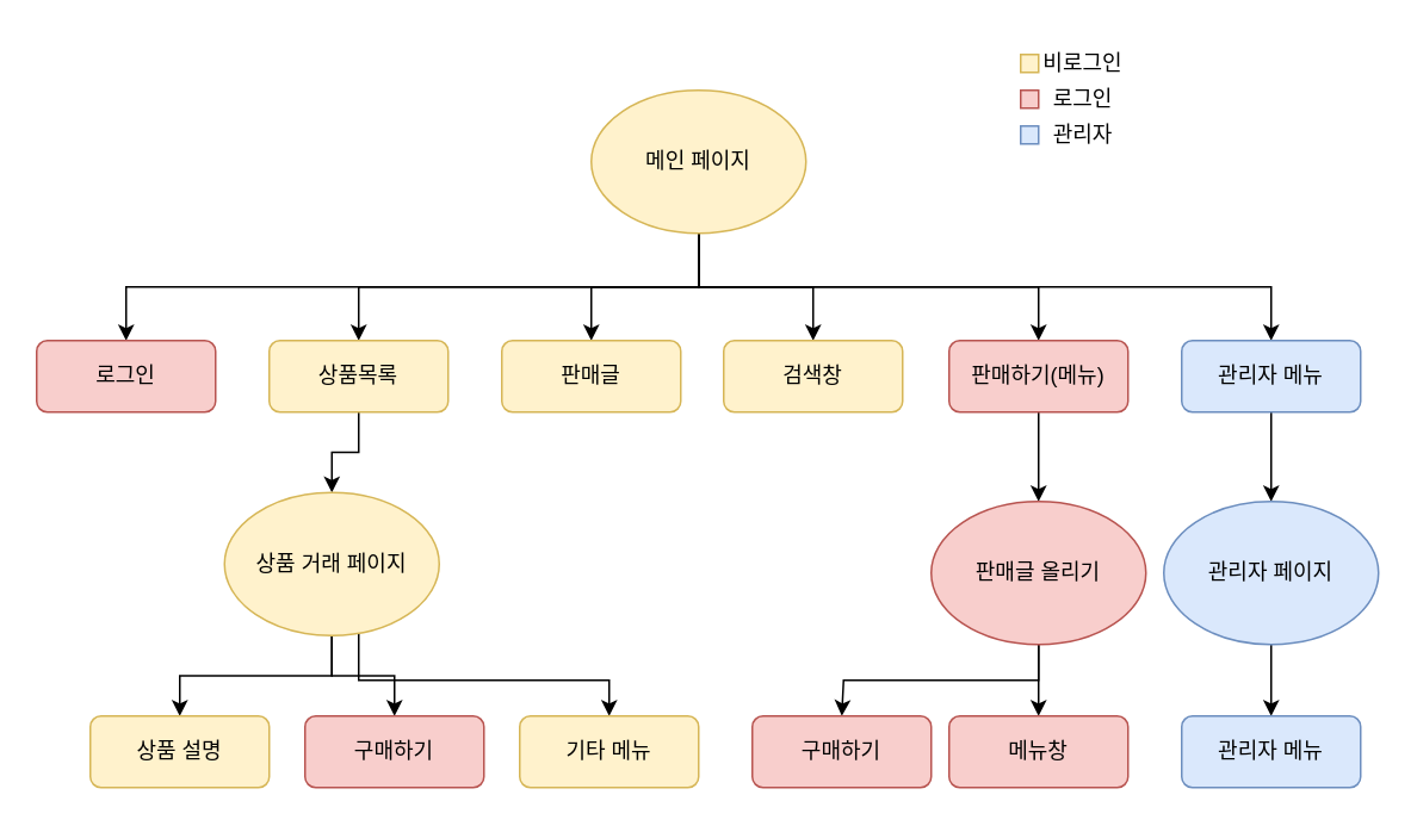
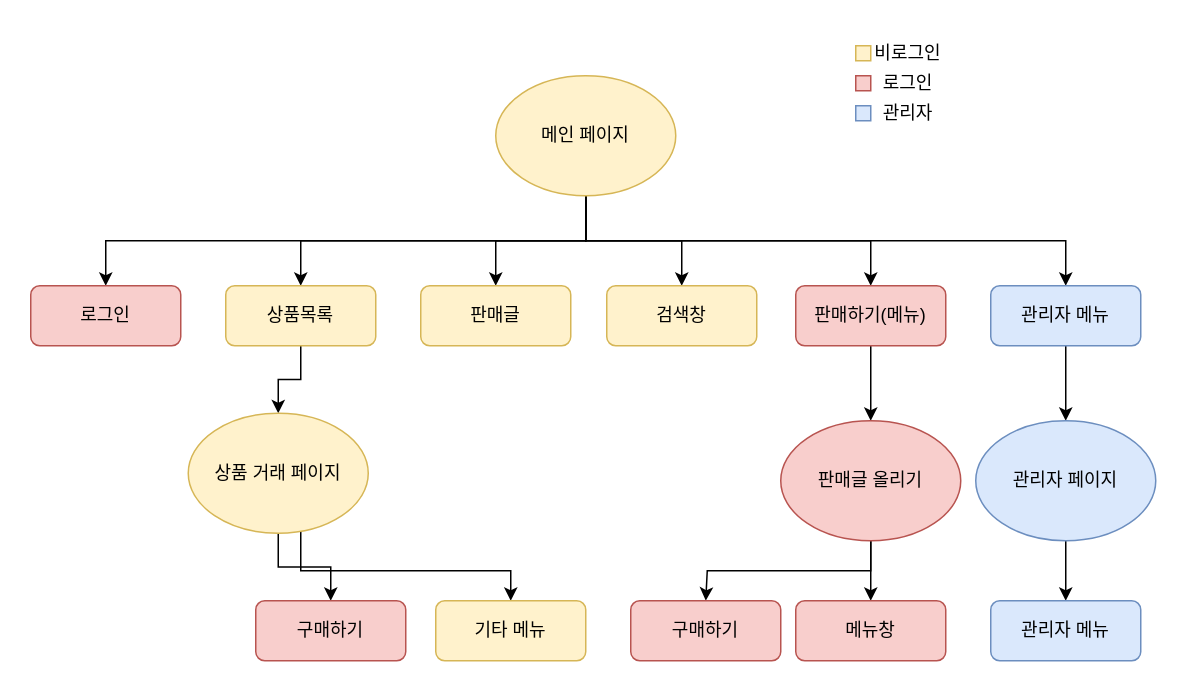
  <mxCell id="0" />
  <mxCell id="1" parent="0" />
  <mxCell id="2" style="edgeStyle=orthogonalEdgeStyle;rounded=0;orthogonalLoop=1;jettySize=auto;html=1;entryX=0.5;entryY=0;entryDx=0;entryDy=0;" edge="1" parent="1" source="8" target="9"><mxGeometry relative="1" as="geometry"><mxPoint x="390" y="190" as="targetPoint" /><Array as="points"><mxPoint x="390" y="160" /><mxPoint x="70" y="160" /></Array></mxGeometry></mxCell>
  <mxCell id="3" style="edgeStyle=orthogonalEdgeStyle;rounded=0;orthogonalLoop=1;jettySize=auto;html=1;entryX=0.5;entryY=0;entryDx=0;entryDy=0;" edge="1" parent="1" source="8" target="11"><mxGeometry relative="1" as="geometry"><Array as="points"><mxPoint x="390" y="160" /><mxPoint x="200" y="160" /></Array></mxGeometry></mxCell>
  <mxCell id="4" style="edgeStyle=orthogonalEdgeStyle;rounded=0;orthogonalLoop=1;jettySize=auto;html=1;" edge="1" parent="1" source="8" target="12"><mxGeometry relative="1" as="geometry" /></mxCell>
  <mxCell id="5" style="edgeStyle=orthogonalEdgeStyle;rounded=0;orthogonalLoop=1;jettySize=auto;html=1;entryX=0.5;entryY=0;entryDx=0;entryDy=0;" edge="1" parent="1" source="8" target="13"><mxGeometry relative="1" as="geometry" /></mxCell>
  <mxCell id="6" style="edgeStyle=orthogonalEdgeStyle;rounded=0;orthogonalLoop=1;jettySize=auto;html=1;" edge="1" parent="1" source="8" target="19"><mxGeometry relative="1" as="geometry"><Array as="points"><mxPoint x="390" y="160" /><mxPoint x="580" y="160" /></Array></mxGeometry></mxCell>
  <mxCell id="7" style="edgeStyle=orthogonalEdgeStyle;rounded=0;orthogonalLoop=1;jettySize=auto;html=1;" edge="1" parent="1" source="8" target="28"><mxGeometry relative="1" as="geometry"><Array as="points"><mxPoint x="390" y="160" /><mxPoint x="710" y="160" /></Array></mxGeometry></mxCell>
  <mxCell id="8" value="메인 페이지" style="ellipse;whiteSpace=wrap;html=1;fillColor=#fff2cc;strokeColor=#d6b656;" vertex="1" parent="1"><mxGeometry x="330" y="50" width="120" height="80" as="geometry" /></mxCell>
  <mxCell id="9" value="로그인" style="rounded=1;whiteSpace=wrap;html=1;fillColor=#f8cecc;strokeColor=#b85450;" vertex="1" parent="1"><mxGeometry x="20" y="190" width="100" height="40" as="geometry" /></mxCell>
  <mxCell id="10" style="edgeStyle=orthogonalEdgeStyle;rounded=0;orthogonalLoop=1;jettySize=auto;html=1;" edge="1" parent="1" source="11" target="17"><mxGeometry relative="1" as="geometry" /></mxCell>
  <mxCell id="11" value="상품목록" style="rounded=1;whiteSpace=wrap;html=1;fillColor=#fff2cc;strokeColor=#d6b656;" vertex="1" parent="1"><mxGeometry x="150" y="190" width="100" height="40" as="geometry" /></mxCell>
  <mxCell id="12" value="판매글" style="rounded=1;whiteSpace=wrap;html=1;fillColor=#fff2cc;strokeColor=#d6b656;" vertex="1" parent="1"><mxGeometry x="280" y="190" width="100" height="40" as="geometry" /></mxCell>
  <mxCell id="13" value="검색창" style="rounded=1;whiteSpace=wrap;html=1;fillColor=#fff2cc;strokeColor=#d6b656;" vertex="1" parent="1"><mxGeometry x="404" y="190" width="100" height="40" as="geometry" /></mxCell>
- <mxCell id="14" style="edgeStyle=orthogonalEdgeStyle;rounded=0;orthogonalLoop=1;jettySize=auto;html=1;entryX=0.5;entryY=0;entryDx=0;entryDy=0;" edge="1" parent="1" source="17" target="23"><mxGeometry relative="1" as="geometry" /></mxCell>
  <mxCell id="15" style="edgeStyle=orthogonalEdgeStyle;rounded=0;orthogonalLoop=1;jettySize=auto;html=1;" edge="1" parent="1" source="17" target="24"><mxGeometry relative="1" as="geometry" /></mxCell>
  <mxCell id="16" style="edgeStyle=orthogonalEdgeStyle;rounded=0;orthogonalLoop=1;jettySize=auto;html=1;" edge="1" parent="1" source="17" target="25"><mxGeometry relative="1" as="geometry"><Array as="points"><mxPoint x="200" y="380" /><mxPoint x="340" y="380" /></Array></mxGeometry></mxCell>
  <mxCell id="17" value="상품 거래 페이지" style="ellipse;whiteSpace=wrap;html=1;fillColor=#fff2cc;strokeColor=#d6b656;" vertex="1" parent="1"><mxGeometry x="125" y="275" width="120" height="80" as="geometry" /></mxCell>
  <mxCell id="18" style="edgeStyle=orthogonalEdgeStyle;rounded=0;orthogonalLoop=1;jettySize=auto;html=1;" edge="1" parent="1" source="19" target="22"><mxGeometry relative="1" as="geometry" /></mxCell>
  <mxCell id="19" value="판매하기(메뉴)" style="rounded=1;whiteSpace=wrap;html=1;fillColor=#f8cecc;strokeColor=#b85450;" vertex="1" parent="1"><mxGeometry x="530" y="190" width="100" height="40" as="geometry" /></mxCell>
  <mxCell id="20" style="edgeStyle=orthogonalEdgeStyle;rounded=0;orthogonalLoop=1;jettySize=auto;html=1;entryX=0.5;entryY=0;entryDx=0;entryDy=0;" edge="1" parent="1" source="22" target="26"><mxGeometry relative="1" as="geometry" /></mxCell>
  <mxCell id="21" style="edgeStyle=orthogonalEdgeStyle;rounded=0;orthogonalLoop=1;jettySize=auto;html=1;" edge="1" parent="1" source="22"><mxGeometry relative="1" as="geometry"><mxPoint x="470" y="400" as="targetPoint" /><Array as="points"><mxPoint x="580" y="380" /><mxPoint x="471" y="380" /></Array></mxGeometry></mxCell>
  <mxCell id="22" value="판매글 올리기" style="ellipse;whiteSpace=wrap;html=1;fillColor=#f8cecc;strokeColor=#b85450;" vertex="1" parent="1"><mxGeometry x="520" y="280" width="120" height="80" as="geometry" /></mxCell>
- <mxCell id="23" value="상품 설명" style="rounded=1;whiteSpace=wrap;html=1;fillColor=#fff2cc;strokeColor=#d6b656;" vertex="1" parent="1"><mxGeometry x="50" y="400" width="100" height="40" as="geometry" /></mxCell>
  <mxCell id="24" value="구매하기" style="rounded=1;whiteSpace=wrap;html=1;fillColor=#f8cecc;strokeColor=#b85450;" vertex="1" parent="1"><mxGeometry x="170" y="400" width="100" height="40" as="geometry" /></mxCell>
  <mxCell id="25" value="기타 메뉴" style="rounded=1;whiteSpace=wrap;html=1;fillColor=#fff2cc;strokeColor=#d6b656;" vertex="1" parent="1"><mxGeometry x="290" y="400" width="100" height="40" as="geometry" /></mxCell>
  <mxCell id="26" value="메뉴창" style="rounded=1;whiteSpace=wrap;html=1;fillColor=#f8cecc;strokeColor=#b85450;" vertex="1" parent="1"><mxGeometry x="530" y="400" width="100" height="40" as="geometry" /></mxCell>
  <mxCell id="27" style="edgeStyle=orthogonalEdgeStyle;rounded=0;orthogonalLoop=1;jettySize=auto;html=1;entryX=0.5;entryY=0;entryDx=0;entryDy=0;" edge="1" parent="1" source="28" target="30"><mxGeometry relative="1" as="geometry" /></mxCell>
  <mxCell id="28" value="관리자 메뉴" style="rounded=1;whiteSpace=wrap;html=1;fillColor=#dae8fc;strokeColor=#6c8ebf;" vertex="1" parent="1"><mxGeometry x="660" y="190" width="100" height="40" as="geometry" /></mxCell>
  <mxCell id="29" style="edgeStyle=orthogonalEdgeStyle;rounded=0;orthogonalLoop=1;jettySize=auto;html=1;" edge="1" parent="1" source="30" target="31"><mxGeometry relative="1" as="geometry" /></mxCell>
  <mxCell id="30" value="관리자 페이지" style="ellipse;whiteSpace=wrap;html=1;fillColor=#dae8fc;strokeColor=#6c8ebf;" vertex="1" parent="1"><mxGeometry x="650" y="280" width="120" height="80" as="geometry" /></mxCell>
  <mxCell id="31" value="관리자 메뉴" style="rounded=1;whiteSpace=wrap;html=1;fillColor=#dae8fc;strokeColor=#6c8ebf;" vertex="1" parent="1"><mxGeometry x="660" y="400" width="100" height="40" as="geometry" /></mxCell>
  <mxCell id="32" value="구매하기" style="rounded=1;whiteSpace=wrap;html=1;fillColor=#f8cecc;strokeColor=#b85450;" vertex="1" parent="1"><mxGeometry x="420" y="400" width="100" height="40" as="geometry" /></mxCell>
  <mxCell id="33" value="" style="rounded=0;whiteSpace=wrap;html=1;fillColor=#fff2cc;strokeColor=#d6b656;" vertex="1" parent="1"><mxGeometry x="570" y="30" width="10" height="10" as="geometry" /></mxCell>
  <mxCell id="34" value="" style="rounded=0;whiteSpace=wrap;html=1;fillColor=#f8cecc;strokeColor=#b85450;" vertex="1" parent="1"><mxGeometry x="570" y="50" width="10" height="10" as="geometry" /></mxCell>
  <mxCell id="35" value="" style="rounded=0;whiteSpace=wrap;html=1;fillColor=#dae8fc;strokeColor=#6c8ebf;" vertex="1" parent="1"><mxGeometry x="570" y="70" width="10" height="10" as="geometry" /></mxCell>
  <mxCell id="36" value="비로그인" style="text;html=1;strokeColor=none;fillColor=none;align=center;verticalAlign=middle;whiteSpace=wrap;rounded=0;" vertex="1" parent="1"><mxGeometry x="570" y="20" width="70" height="30" as="geometry" /></mxCell>
  <mxCell id="37" value="로그인" style="text;html=1;strokeColor=none;fillColor=none;align=center;verticalAlign=middle;whiteSpace=wrap;rounded=0;" vertex="1" parent="1"><mxGeometry x="570" y="40" width="70" height="30" as="geometry" /></mxCell>
  <mxCell id="38" value="관리자" style="text;html=1;strokeColor=none;fillColor=none;align=center;verticalAlign=middle;whiteSpace=wrap;rounded=0;" vertex="1" parent="1"><mxGeometry x="570" y="60" width="70" height="30" as="geometry" /></mxCell>
